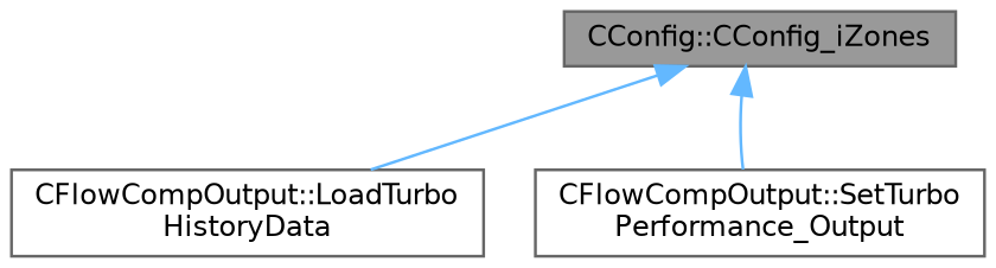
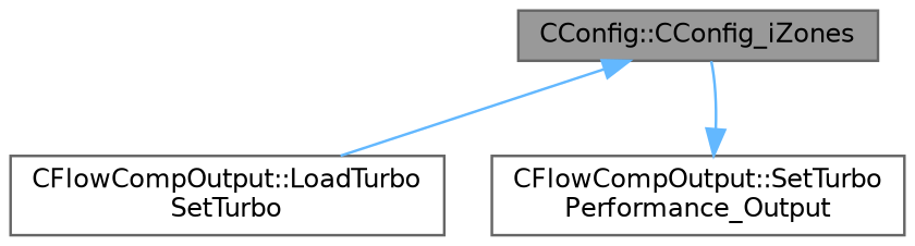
  digraph {
    rankdir=TB
    node [color=grey40 fillcolor=white fontname=Helvetica fontsize=10 shape=box style=filled]
    edge [color=steelblue1 dir=back fontname=Helvetica fontsize=10 labelfontname=Helvetica labelfontsize=10 style=solid]
    n1 [color=gray40 fillcolor=grey60 fontcolor=black height=0.2 label="CConfig::CConfig_iZones" width=0.4]
-   n2 [height=0.2 label="CFlowCompOutput::LoadTurbo\lHistoryData" width=0.4]
+   n2 [height=0.2 label="CFlowCompOutput::LoadTurbo\lSetTurbo" width=0.4]
    n3 [height=0.2 label="CFlowCompOutput::SetTurbo\lPerformance_Output" width=0.4]
    n1 -> n2
-   n1 -> n3
+   n3 -> n1
  }
